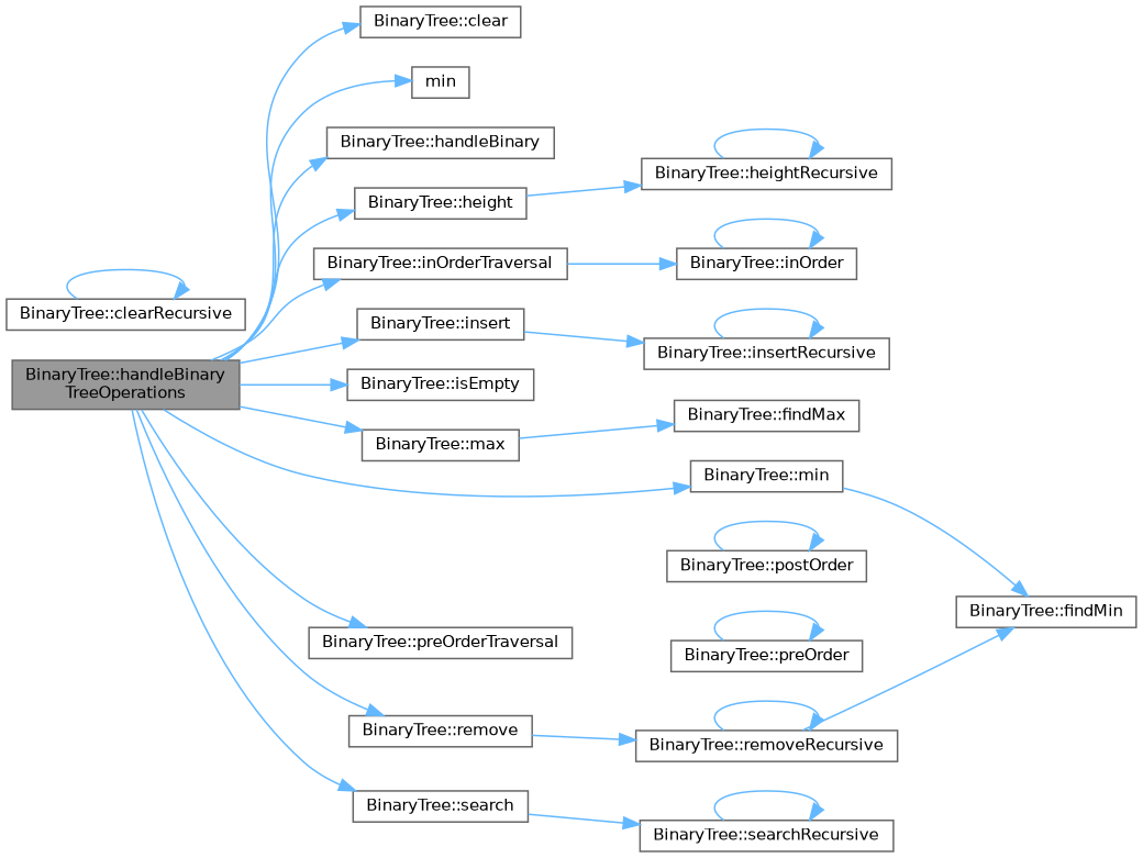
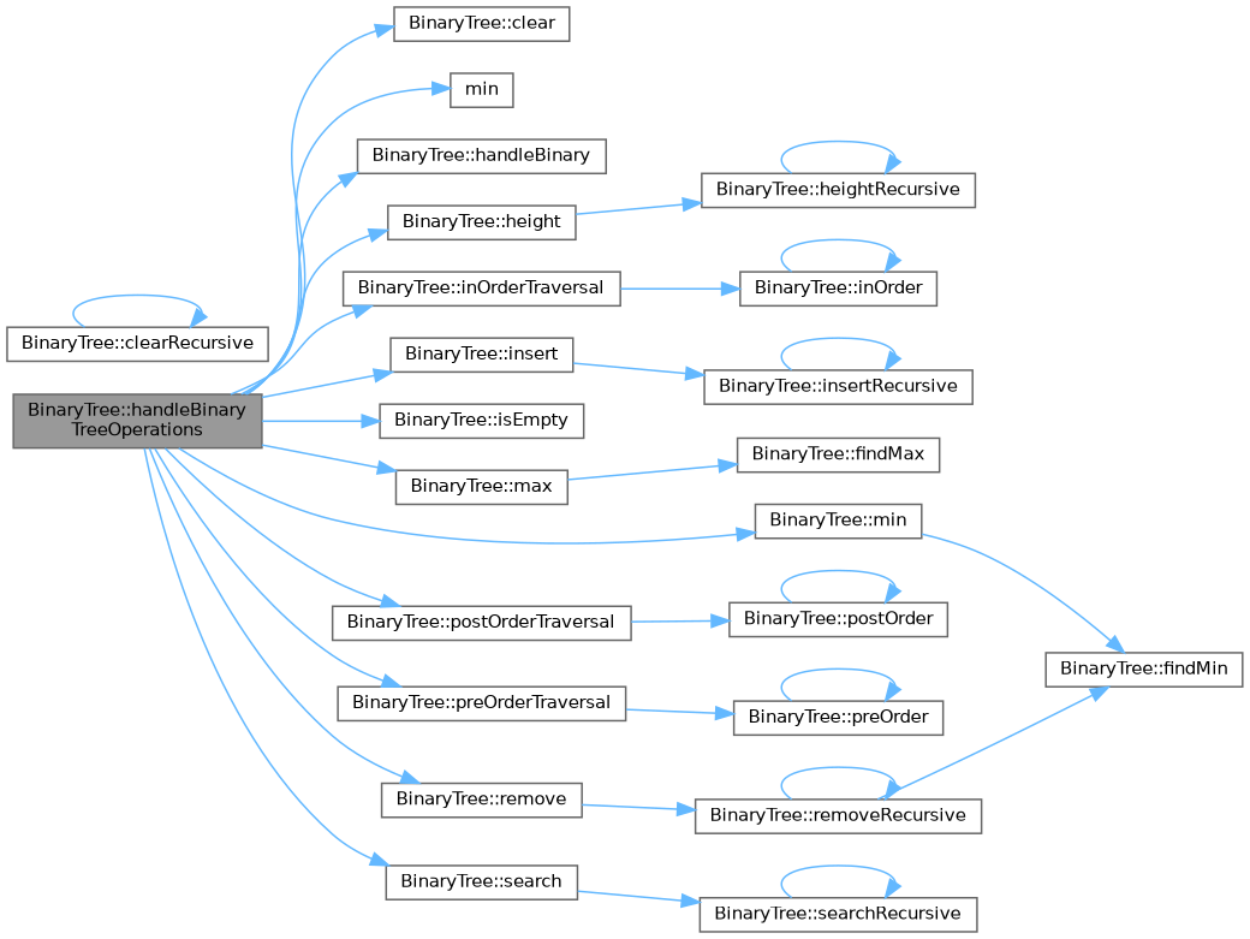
  digraph {
    rankdir=LR
    node [color=grey40 fillcolor=white fontname=Helvetica fontsize=10 shape=box style=filled]
    edge [color=steelblue1 fontname=Helvetica fontsize=10 labelfontname=Helvetica labelfontsize=10 style=solid]
    n1 [color=gray40 fillcolor=grey60 fontcolor=black height=0.2 label="BinaryTree::handleBinary\lTreeOperations" width=0.4]
    n2 [height=0.2 label="BinaryTree::clear" width=0.4]
    n3 [height=0.2 label=min width=0.4]
    n4 [height=0.2 label="BinaryTree::handleBinary" width=0.4]
    n5 [height=0.2 label="BinaryTree::height" width=0.4]
    n6 [height=0.2 label="BinaryTree::inOrderTraversal" width=0.4]
    n7 [height=0.2 label="BinaryTree::insert" width=0.4]
    n8 [height=0.2 label="BinaryTree::isEmpty" width=0.4]
    n9 [height=0.2 label="BinaryTree::max" width=0.4]
    n10 [height=0.2 label="BinaryTree::min" width=0.4]
+   n11 [height=0.2 label="BinaryTree::postOrderTraversal" width=0.4]
    n12 [height=0.2 label="BinaryTree::preOrderTraversal" width=0.4]
    n13 [height=0.2 label="BinaryTree::remove" width=0.4]
    n14 [height=0.2 label="BinaryTree::search" width=0.4]
    n15 [height=0.2 label="BinaryTree::heightRecursive" width=0.4]
    n16 [height=0.2 label="BinaryTree::inOrder" width=0.4]
    n17 [height=0.2 label="BinaryTree::insertRecursive" width=0.4]
    n18 [height=0.2 label="BinaryTree::findMax" width=0.4]
    n19 [height=0.2 label="BinaryTree::findMin" width=0.4]
    n20 [height=0.2 label="BinaryTree::postOrder" width=0.4]
    n21 [height=0.2 label="BinaryTree::preOrder" width=0.4]
    n22 [height=0.2 label="BinaryTree::removeRecursive" width=0.4]
    n23 [height=0.2 label="BinaryTree::searchRecursive" width=0.4]
    n24 [height=0.2 label="BinaryTree::clearRecursive" width=0.4]
    n1 -> n2
    n1 -> n3
    n1 -> n4
    n1 -> n5
    n1 -> n6
    n1 -> n7
    n1 -> n8
    n1 -> n9
    n1 -> n10
+   n1 -> n11
    n1 -> n12
    n1 -> n13
    n1 -> n14
    n5 -> n15
    n6 -> n16
    n7 -> n17
    n9 -> n18
    n10 -> n19
+   n11 -> n20
+   n12 -> n21
    n13 -> n22
    n14 -> n23
    n15 -> n15
    n16 -> n16
    n17 -> n17
    n20 -> n20
    n21 -> n21
    n22 -> n19
    n22 -> n22
    n23 -> n23
    n24 -> n24
  }
